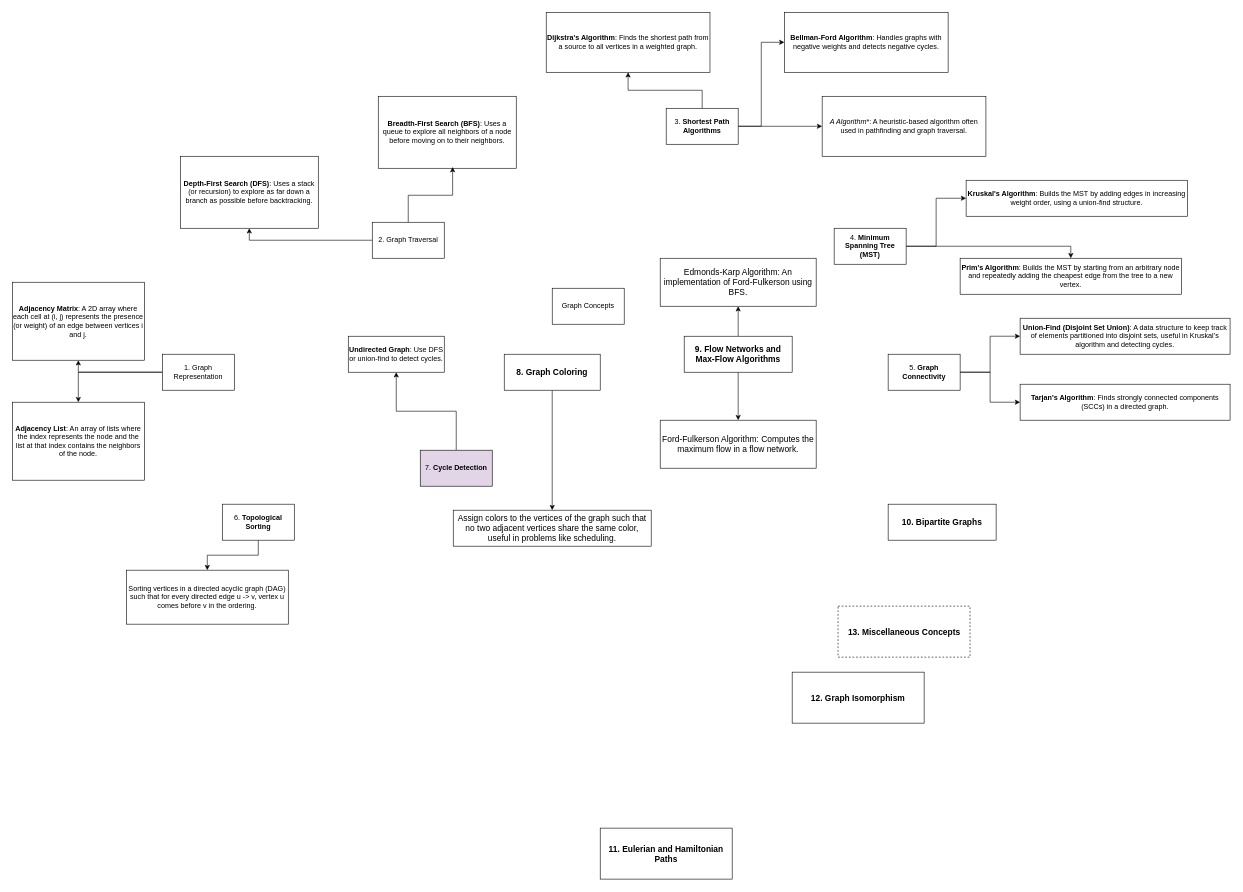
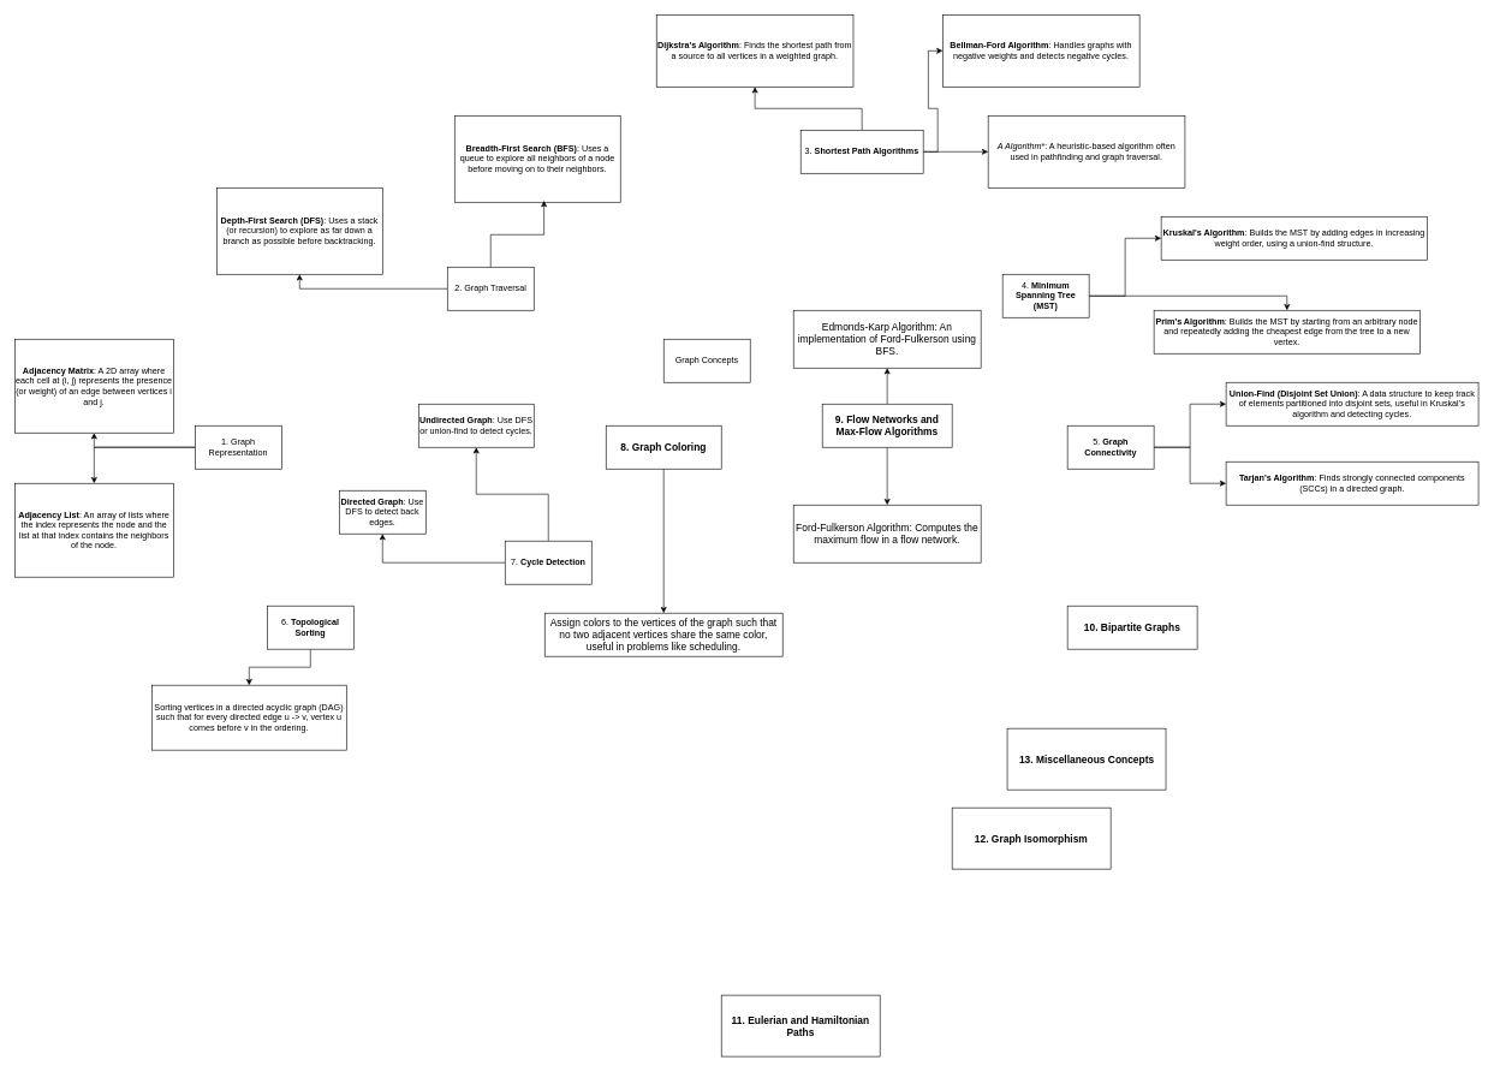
  <mxCell id="0" />
  <mxCell id="1" parent="0" />
- <mxCell id="2" value="Graph Concepts" style="rounded=0;whiteSpace=wrap;html=1;" vertex="1" parent="1"><mxGeometry x="920" y="480" width="120" height="60" as="geometry" /></mxCell>
+ <mxCell id="2" value="Graph Concepts" style="rounded=0;whiteSpace=wrap;html=1;" vertex="1" parent="1"><mxGeometry x="920" y="470" width="120" height="60" as="geometry" /></mxCell>
  <mxCell id="3" style="edgeStyle=orthogonalEdgeStyle;rounded=0;orthogonalLoop=1;jettySize=auto;html=1;entryX=0.5;entryY=1;entryDx=0;entryDy=0;" edge="1" parent="1" source="5" target="32"><mxGeometry relative="1" as="geometry" /></mxCell>
  <mxCell id="4" style="edgeStyle=orthogonalEdgeStyle;rounded=0;orthogonalLoop=1;jettySize=auto;html=1;" edge="1" parent="1" source="5" target="33"><mxGeometry relative="1" as="geometry" /></mxCell>
  <mxCell id="5" value="1. Graph Representation" style="rounded=0;whiteSpace=wrap;html=1;" vertex="1" parent="1"><mxGeometry x="270" y="590" width="120" height="60" as="geometry" /></mxCell>
  <mxCell id="6" style="edgeStyle=orthogonalEdgeStyle;rounded=0;orthogonalLoop=1;jettySize=auto;html=1;entryX=0.5;entryY=1;entryDx=0;entryDy=0;" edge="1" parent="1" source="7" target="34"><mxGeometry relative="1" as="geometry" /></mxCell>
  <mxCell id="7" value="2. Graph Traversal" style="rounded=0;whiteSpace=wrap;html=1;" vertex="1" parent="1"><mxGeometry x="620" y="370" width="120" height="60" as="geometry" /></mxCell>
  <mxCell id="8" style="edgeStyle=orthogonalEdgeStyle;rounded=0;orthogonalLoop=1;jettySize=auto;html=1;entryX=0.5;entryY=1;entryDx=0;entryDy=0;" edge="1" parent="1" source="11" target="37"><mxGeometry relative="1" as="geometry" /></mxCell>
  <mxCell id="9" style="edgeStyle=orthogonalEdgeStyle;rounded=0;orthogonalLoop=1;jettySize=auto;html=1;entryX=0;entryY=0.5;entryDx=0;entryDy=0;" edge="1" parent="1" source="11" target="38"><mxGeometry relative="1" as="geometry" /></mxCell>
  <mxCell id="10" style="edgeStyle=orthogonalEdgeStyle;rounded=0;orthogonalLoop=1;jettySize=auto;html=1;entryX=0;entryY=0.5;entryDx=0;entryDy=0;" edge="1" parent="1" source="11" target="39"><mxGeometry relative="1" as="geometry" /></mxCell>
- <mxCell id="11" value="3. &lt;strong&gt;Shortest Path Algorithms&lt;/strong&gt;" style="rounded=0;whiteSpace=wrap;html=1;" vertex="1" parent="1"><mxGeometry x="1110" y="180" width="120" height="60" as="geometry" /></mxCell>
+ <mxCell id="11" value="3. &lt;strong&gt;Shortest Path Algorithms&lt;/strong&gt;" style="rounded=0;whiteSpace=wrap;html=1;" vertex="1" parent="1"><mxGeometry x="1110" y="180" width="170" height="60" as="geometry" /></mxCell>
  <mxCell id="12" style="edgeStyle=orthogonalEdgeStyle;rounded=0;orthogonalLoop=1;jettySize=auto;html=1;entryX=0;entryY=0.5;entryDx=0;entryDy=0;" edge="1" parent="1" source="14" target="40"><mxGeometry relative="1" as="geometry" /></mxCell>
  <mxCell id="13" style="edgeStyle=orthogonalEdgeStyle;rounded=0;orthogonalLoop=1;jettySize=auto;html=1;entryX=0.5;entryY=0;entryDx=0;entryDy=0;" edge="1" parent="1" source="14" target="41"><mxGeometry relative="1" as="geometry" /></mxCell>
  <mxCell id="14" value="4. &lt;strong&gt;Minimum Spanning Tree (MST)&lt;/strong&gt;" style="rounded=0;whiteSpace=wrap;html=1;" vertex="1" parent="1"><mxGeometry x="1390" y="380" width="120" height="60" as="geometry" /></mxCell>
  <mxCell id="15" style="edgeStyle=orthogonalEdgeStyle;rounded=0;orthogonalLoop=1;jettySize=auto;html=1;entryX=0;entryY=0.5;entryDx=0;entryDy=0;" edge="1" parent="1" source="17" target="42"><mxGeometry relative="1" as="geometry" /></mxCell>
  <mxCell id="16" style="edgeStyle=orthogonalEdgeStyle;rounded=0;orthogonalLoop=1;jettySize=auto;html=1;" edge="1" parent="1" source="17" target="43"><mxGeometry relative="1" as="geometry" /></mxCell>
  <mxCell id="17" value="5. &lt;strong&gt;Graph Connectivity&lt;/strong&gt;" style="rounded=0;whiteSpace=wrap;html=1;" vertex="1" parent="1"><mxGeometry x="1480" y="590" width="120" height="60" as="geometry" /></mxCell>
  <mxCell id="18" style="edgeStyle=orthogonalEdgeStyle;rounded=0;orthogonalLoop=1;jettySize=auto;html=1;" edge="1" parent="1" source="19" target="44"><mxGeometry relative="1" as="geometry" /></mxCell>
  <mxCell id="19" value="6. &lt;strong&gt;Topological Sorting&lt;/strong&gt;" style="rounded=0;whiteSpace=wrap;html=1;" vertex="1" parent="1"><mxGeometry x="370" y="840" width="120" height="60" as="geometry" /></mxCell>
+ <mxCell id="20" style="edgeStyle=orthogonalEdgeStyle;rounded=0;orthogonalLoop=1;jettySize=auto;html=1;entryX=0.5;entryY=1;entryDx=0;entryDy=0;" edge="1" parent="1" source="22" target="45"><mxGeometry relative="1" as="geometry" /></mxCell>
  <mxCell id="21" style="edgeStyle=orthogonalEdgeStyle;rounded=0;orthogonalLoop=1;jettySize=auto;html=1;entryX=0.5;entryY=1;entryDx=0;entryDy=0;" edge="1" parent="1" source="22" target="46"><mxGeometry relative="1" as="geometry" /></mxCell>
- <mxCell id="22" value="7. &lt;strong&gt;Cycle Detection&lt;/strong&gt;" style="rounded=0;whiteSpace=wrap;html=1;fillColor=#e1d5e7;" vertex="1" parent="1"><mxGeometry x="700" y="750" width="120" height="60" as="geometry" /></mxCell>
+ <mxCell id="22" value="7. &lt;strong&gt;Cycle Detection&lt;/strong&gt;" style="rounded=0;whiteSpace=wrap;html=1;" vertex="1" parent="1"><mxGeometry x="700" y="750" width="120" height="60" as="geometry" /></mxCell>
  <mxCell id="23" style="edgeStyle=orthogonalEdgeStyle;rounded=0;orthogonalLoop=1;jettySize=auto;html=1;" edge="1" parent="1" source="24" target="47"><mxGeometry relative="1" as="geometry" /></mxCell>
  <mxCell id="24" value="&lt;h3&gt;8. &lt;strong&gt;Graph Coloring&lt;/strong&gt;&lt;/h3&gt;" style="rounded=0;whiteSpace=wrap;html=1;" vertex="1" parent="1"><mxGeometry x="840" y="590" width="160" height="60" as="geometry" /></mxCell>
  <mxCell id="25" style="edgeStyle=orthogonalEdgeStyle;rounded=0;orthogonalLoop=1;jettySize=auto;html=1;" edge="1" parent="1" source="27" target="49"><mxGeometry relative="1" as="geometry" /></mxCell>
  <mxCell id="26" style="edgeStyle=orthogonalEdgeStyle;rounded=0;orthogonalLoop=1;jettySize=auto;html=1;" edge="1" parent="1" source="27" target="48"><mxGeometry relative="1" as="geometry" /></mxCell>
  <mxCell id="27" value="&lt;h3&gt;9. &lt;strong&gt;Flow Networks and Max-Flow Algorithms&lt;/strong&gt;&lt;br&gt;&lt;/h3&gt;" style="rounded=0;whiteSpace=wrap;html=1;" vertex="1" parent="1"><mxGeometry x="1140" y="560" width="180" height="60" as="geometry" /></mxCell>
  <mxCell id="28" value="&lt;h3&gt;10. &lt;strong&gt;Bipartite Graphs&lt;/strong&gt;&lt;br&gt;&lt;/h3&gt;" style="rounded=0;whiteSpace=wrap;html=1;" vertex="1" parent="1"><mxGeometry x="1480" y="840" width="180" height="60" as="geometry" /></mxCell>
  <mxCell id="29" value="&lt;h3&gt;11. &lt;strong&gt;Eulerian and Hamiltonian Paths&lt;/strong&gt;&lt;/h3&gt;" style="rounded=0;whiteSpace=wrap;html=1;" vertex="1" parent="1"><mxGeometry x="1000" y="1380" width="220" height="85" as="geometry" /></mxCell>
  <mxCell id="30" value="&lt;h3&gt;12. &lt;strong&gt;Graph Isomorphism&lt;/strong&gt;&lt;br&gt;&lt;/h3&gt;" style="rounded=0;whiteSpace=wrap;html=1;" vertex="1" parent="1"><mxGeometry x="1320" y="1120" width="220" height="85" as="geometry" /></mxCell>
- <mxCell id="31" value="&lt;h3&gt;13. &lt;strong&gt;Miscellaneous Concepts&lt;/strong&gt;&lt;br&gt;&lt;/h3&gt;" style="rounded=0;whiteSpace=wrap;html=1;dashed=1;" vertex="1" parent="1"><mxGeometry x="1396.5" y="1010" width="220" height="85" as="geometry" /></mxCell>
+ <mxCell id="31" value="&lt;h3&gt;13. &lt;strong&gt;Miscellaneous Concepts&lt;/strong&gt;&lt;br&gt;&lt;/h3&gt;" style="rounded=0;whiteSpace=wrap;html=1;" vertex="1" parent="1"><mxGeometry x="1396.5" y="1010" width="220" height="85" as="geometry" /></mxCell>
  <mxCell id="32" value="&lt;strong&gt;Adjacency Matrix&lt;/strong&gt;: A 2D array where each cell at (i, j) represents the presence (or weight) of an edge between vertices i and j." style="rounded=0;whiteSpace=wrap;html=1;" vertex="1" parent="1"><mxGeometry x="20" y="470" width="220" height="130" as="geometry" /></mxCell>
  <mxCell id="33" value="&lt;strong&gt;Adjacency List&lt;/strong&gt;: An array of lists where the index represents the node and the list at that index contains the neighbors of the node." style="rounded=0;whiteSpace=wrap;html=1;" vertex="1" parent="1"><mxGeometry x="20" y="670" width="220" height="130" as="geometry" /></mxCell>
  <mxCell id="34" value="&lt;strong&gt;Depth-First Search (DFS)&lt;/strong&gt;: Uses a stack (or recursion) to explore as far down a branch as possible before backtracking." style="rounded=0;whiteSpace=wrap;html=1;" vertex="1" parent="1"><mxGeometry x="300" y="260" width="230" height="120" as="geometry" /></mxCell>
  <mxCell id="35" value="&lt;strong&gt;Breadth-First Search (BFS)&lt;/strong&gt;: Uses a queue to explore all neighbors of a node before moving on to their neighbors." style="rounded=0;whiteSpace=wrap;html=1;" vertex="1" parent="1"><mxGeometry x="630" y="160" width="230" height="120" as="geometry" /></mxCell>
  <mxCell id="36" style="edgeStyle=orthogonalEdgeStyle;rounded=0;orthogonalLoop=1;jettySize=auto;html=1;entryX=0.539;entryY=0.983;entryDx=0;entryDy=0;entryPerimeter=0;" edge="1" parent="1" source="7" target="35"><mxGeometry relative="1" as="geometry" /></mxCell>
  <mxCell id="37" value="&lt;strong&gt;Dijkstra's Algorithm&lt;/strong&gt;: Finds the shortest path from a source to all vertices in a weighted graph." style="rounded=0;whiteSpace=wrap;html=1;" vertex="1" parent="1"><mxGeometry x="910" y="20" width="273" height="100" as="geometry" /></mxCell>
  <mxCell id="38" value="&lt;strong&gt;Bellman-Ford Algorithm&lt;/strong&gt;: Handles graphs with negative weights and detects negative cycles." style="rounded=0;whiteSpace=wrap;html=1;" vertex="1" parent="1"><mxGeometry x="1307" y="20" width="273" height="100" as="geometry" /></mxCell>
  <mxCell id="39" value="&lt;em&gt;&lt;em&gt;A&lt;/em&gt; Algorithm&lt;/em&gt;*: A heuristic-based algorithm often used in pathfinding and graph traversal." style="rounded=0;whiteSpace=wrap;html=1;" vertex="1" parent="1"><mxGeometry x="1370" y="160" width="273" height="100" as="geometry" /></mxCell>
  <mxCell id="40" value="&lt;strong&gt;Kruskal's Algorithm&lt;/strong&gt;: Builds the MST by adding edges in increasing weight order, using a union-find structure." style="rounded=0;whiteSpace=wrap;html=1;" vertex="1" parent="1"><mxGeometry x="1610" y="300" width="369" height="60" as="geometry" /></mxCell>
  <mxCell id="41" value="&lt;strong&gt;Prim's Algorithm&lt;/strong&gt;: Builds the MST by starting from an arbitrary node and repeatedly adding the cheapest edge from the tree to a new vertex." style="rounded=0;whiteSpace=wrap;html=1;" vertex="1" parent="1"><mxGeometry x="1600" y="430" width="369" height="60" as="geometry" /></mxCell>
  <mxCell id="42" value="&lt;strong&gt;Union-Find (Disjoint Set Union)&lt;/strong&gt;: A data structure to keep track of elements partitioned into disjoint sets, useful in Kruskal’s algorithm and detecting cycles." style="rounded=0;whiteSpace=wrap;html=1;" vertex="1" parent="1"><mxGeometry x="1700" y="530" width="350" height="60" as="geometry" /></mxCell>
  <mxCell id="43" value="&lt;strong&gt;Tarjan's Algorithm&lt;/strong&gt;: Finds strongly connected components (SCCs) in a directed graph." style="rounded=0;whiteSpace=wrap;html=1;" vertex="1" parent="1"><mxGeometry x="1700" y="640" width="350" height="60" as="geometry" /></mxCell>
  <mxCell id="44" value="Sorting vertices in a directed acyclic graph (DAG) such that for every directed edge u -&amp;gt; v, vertex u comes before v in the ordering." style="rounded=0;whiteSpace=wrap;html=1;" vertex="1" parent="1"><mxGeometry x="210" y="950" width="270" height="90" as="geometry" /></mxCell>
+ <mxCell id="45" value="&lt;strong&gt;Directed Graph&lt;/strong&gt;: Use DFS to detect back edges." style="rounded=0;whiteSpace=wrap;html=1;" vertex="1" parent="1"><mxGeometry x="470" y="680" width="120" height="60" as="geometry" /></mxCell>
  <mxCell id="46" value="&lt;strong&gt;Undirected Graph&lt;/strong&gt;: Use DFS or union-find to detect cycles." style="rounded=0;whiteSpace=wrap;html=1;" vertex="1" parent="1"><mxGeometry x="580" y="560" width="160" height="60" as="geometry" /></mxCell>
  <mxCell id="47" value="&lt;h3&gt;&lt;span style=&quot;font-weight: normal;&quot;&gt;Assign colors to the vertices of the graph such that no two adjacent vertices share the same color, useful in problems like scheduling.&lt;/span&gt;&lt;br&gt;&lt;/h3&gt;" style="rounded=0;whiteSpace=wrap;html=1;" vertex="1" parent="1"><mxGeometry x="755" y="850" width="330" height="60" as="geometry" /></mxCell>
  <mxCell id="48" value="&lt;h3&gt;&lt;span style=&quot;font-weight: normal;&quot;&gt;Ford-Fulkerson Algorithm: Computes the maximum flow in a flow network.&lt;/span&gt;&lt;br&gt;&lt;/h3&gt;" style="rounded=0;whiteSpace=wrap;html=1;" vertex="1" parent="1"><mxGeometry x="1100" y="700" width="260" height="80" as="geometry" /></mxCell>
  <mxCell id="49" value="&lt;h3&gt;&lt;span style=&quot;font-weight: normal;&quot;&gt;Edmonds-Karp Algorithm: An implementation of Ford-Fulkerson using BFS.&lt;/span&gt;&lt;br&gt;&lt;/h3&gt;" style="rounded=0;whiteSpace=wrap;html=1;" vertex="1" parent="1"><mxGeometry x="1100" y="430" width="260" height="80" as="geometry" /></mxCell>
